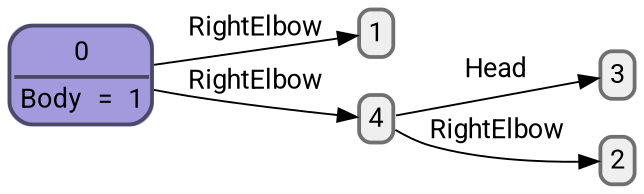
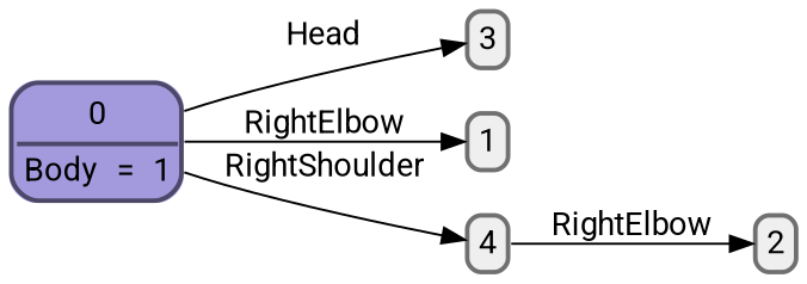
  digraph {
    fontname=Roboto
    rankdir=LR
    node [fillcolor="#100100100" fontname=Roboto pencolor="#00000088" shape=plain style="filled, rounded"]
    edge [color=black fontcolor=black fontname=Roboto labeldistance=3 style=solid]
    n1 [fillcolor="#a39ade" label=<<TABLE CELLSPACING="0" BORDER="2" CELLBORDER="0" CELLPADDING="4" STYLE="ROUNDED"> 		<TR><TD COLSPAN="3" BORDER="2" SIDES="B">0</TD></TR> 		<TR><TD><FONT COLOR="black">Body</FONT></TD><TD><FONT COLOR="black">=</FONT></TD><TD><FONT COLOR="black">1</FONT></TD></TR> 		</TABLE>>]
    n2 [label=<<TABLE CELLSPACING="0" BORDER="2" CELLBORDER="0" CELLPADDING="4" STYLE="ROUNDED"> 	<TR><TD>3</TD></TR>		</TABLE>>]
    n3 [label=<<TABLE CELLSPACING="0" BORDER="2" CELLBORDER="0" CELLPADDING="4" STYLE="ROUNDED"> 	<TR><TD>1</TD></TR>		</TABLE>>]
    n4 [label=<<TABLE CELLSPACING="0" BORDER="2" CELLBORDER="0" CELLPADDING="4" STYLE="ROUNDED"> 	<TR><TD>4</TD></TR>		</TABLE>>]
    n5 [label=<<TABLE CELLSPACING="0" BORDER="2" CELLBORDER="0" CELLPADDING="4" STYLE="ROUNDED"> 	<TR><TD>2</TD></TR>		</TABLE>>]
-   n4 -> n2 [label=Head]
+   n1 -> n2 [label=Head]
    n1 -> n3 [label=RightElbow]
-   n1 -> n4 [label=RightElbow]
+   n1 -> n4 [label=RightShoulder]
    n4 -> n5 [label=RightElbow]
  }
